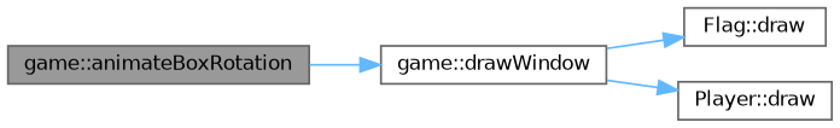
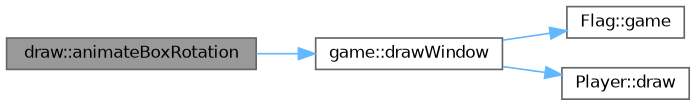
  digraph {
    rankdir=LR
    node [color=grey40 fillcolor=white fontname=Helvetica fontsize=10 shape=box style=filled]
    edge [color=steelblue1 fontname=Helvetica fontsize=10 labelfontname=Helvetica labelfontsize=10 style=solid]
-   n1 [color=gray40 fillcolor=grey60 fontcolor=black height=0.2 label="game::animateBoxRotation" width=0.4]
+   n1 [color=gray40 fillcolor=grey60 fontcolor=black height=0.2 label="draw::animateBoxRotation" width=0.4]
    n2 [height=0.2 label="game::drawWindow" width=0.4]
-   n3 [height=0.2 label="Flag::draw" width=0.4]
+   n3 [height=0.2 label="Flag::game" width=0.4]
    n4 [height=0.2 label="Player::draw" width=0.4]
    n1 -> n2
    n2 -> n3
    n2 -> n4
  }
